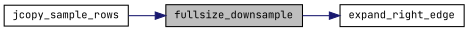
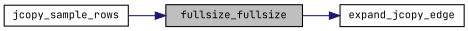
  digraph {
    fontname="JetBrains Mono"
    rankdir=LR
    node [color=black fontname="JetBrains Mono" fontsize=10 shape=record]
    edge [color=midnightblue fontname="JetBrains Mono" fontsize=10 labelfontname=Helvetica labelfontsize=10 style=solid]
-   n1 [fillcolor=grey75 fontcolor=black height=0.2 label=fullsize_downsample style=filled width=0.4]
-   n2 [height=0.2 label=expand_right_edge width=0.4]
+   n1 [fillcolor=grey75 fontcolor=black height=0.2 label=fullsize_fullsize style=filled width=0.4]
+   n2 [height=0.2 label=expand_jcopy_edge width=0.4]
    n3 [height=0.2 label=jcopy_sample_rows width=0.4]
    n1 -> n2
    n3 -> n1
  }
